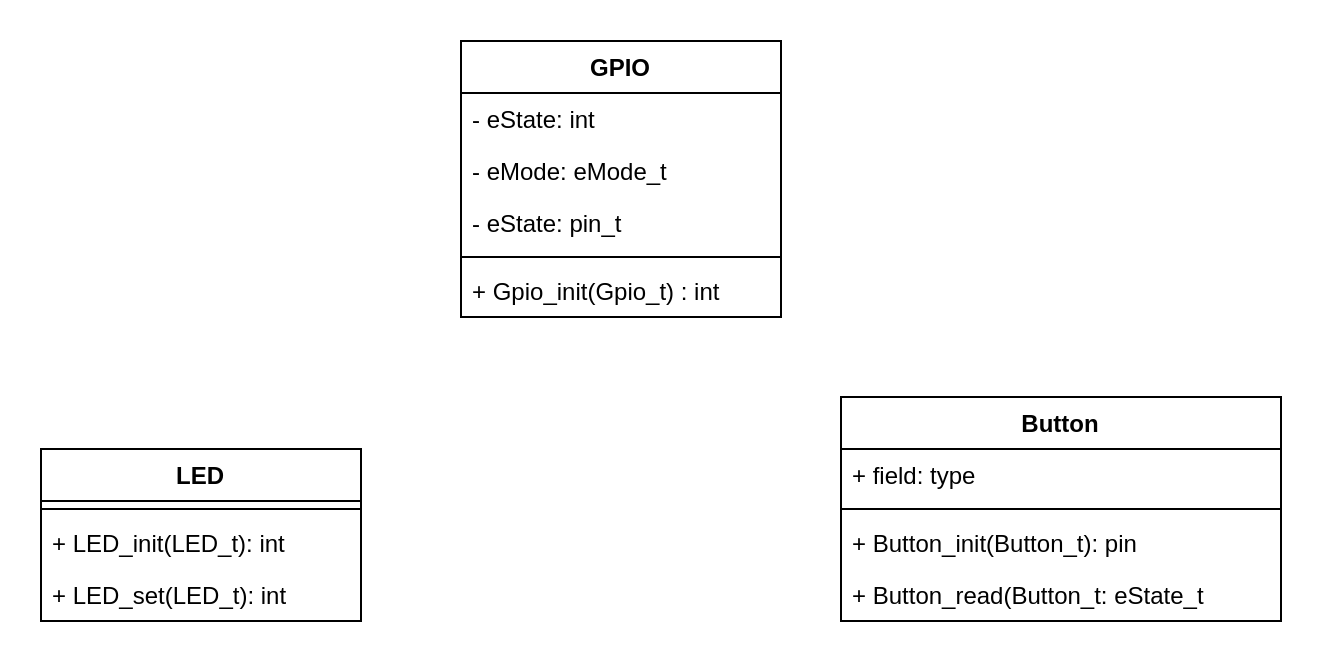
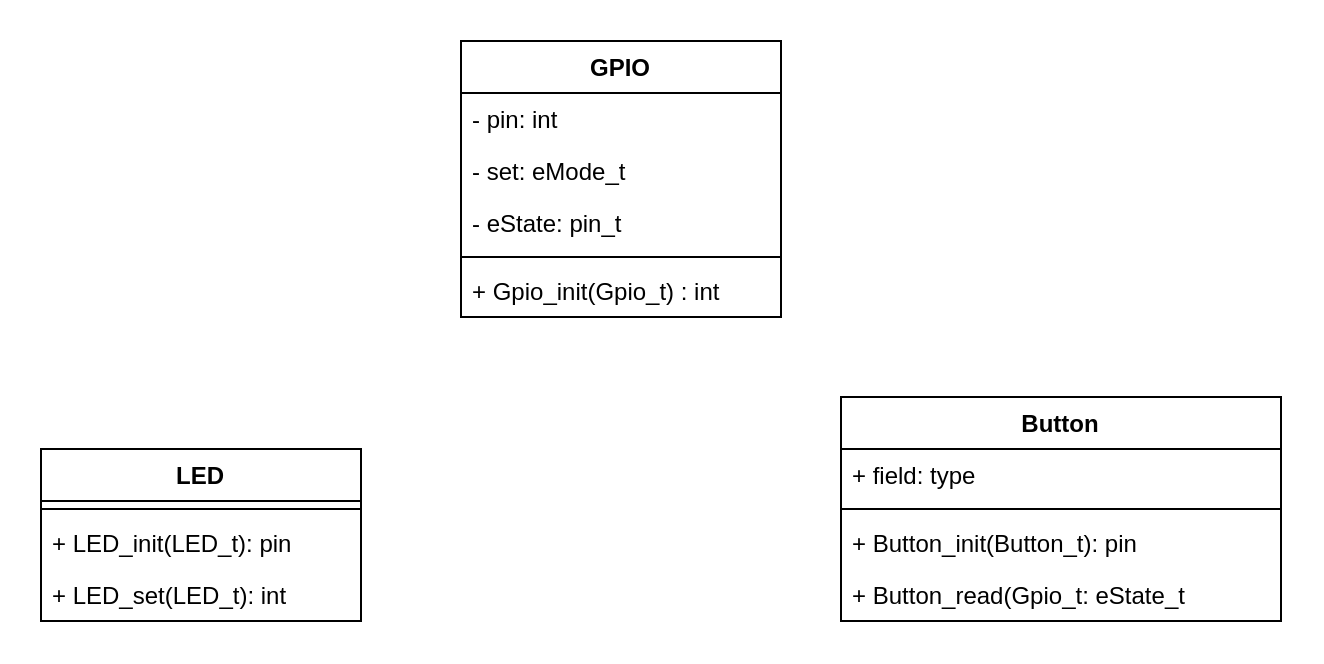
  <mxCell id="0" />
  <mxCell id="1" parent="0" />
  <mxCell id="2" value="GPIO" style="swimlane;fontStyle=1;align=center;verticalAlign=top;childLayout=stackLayout;horizontal=1;startSize=26;horizontalStack=0;resizeParent=1;resizeParentMax=0;resizeLast=0;collapsible=1;marginBottom=0;" vertex="1" parent="1"><mxGeometry x="230" y="20" width="160" height="138" as="geometry" /></mxCell>
- <mxCell id="3" value="- eState: int" style="text;strokeColor=none;fillColor=none;align=left;verticalAlign=top;spacingLeft=4;spacingRight=4;overflow=hidden;rotatable=0;points=[[0,0.5],[1,0.5]];portConstraint=eastwest;" vertex="1" parent="2"><mxGeometry y="26" width="160" height="26" as="geometry" /></mxCell>
- <mxCell id="4" value="- eMode: eMode_t" style="text;strokeColor=none;fillColor=none;align=left;verticalAlign=top;spacingLeft=4;spacingRight=4;overflow=hidden;rotatable=0;points=[[0,0.5],[1,0.5]];portConstraint=eastwest;" vertex="1" parent="2"><mxGeometry y="52" width="160" height="26" as="geometry" /></mxCell>
+ <mxCell id="3" value="- pin: int" style="text;strokeColor=none;fillColor=none;align=left;verticalAlign=top;spacingLeft=4;spacingRight=4;overflow=hidden;rotatable=0;points=[[0,0.5],[1,0.5]];portConstraint=eastwest;" vertex="1" parent="2"><mxGeometry y="26" width="160" height="26" as="geometry" /></mxCell>
+ <mxCell id="4" value="- set: eMode_t" style="text;strokeColor=none;fillColor=none;align=left;verticalAlign=top;spacingLeft=4;spacingRight=4;overflow=hidden;rotatable=0;points=[[0,0.5],[1,0.5]];portConstraint=eastwest;" vertex="1" parent="2"><mxGeometry y="52" width="160" height="26" as="geometry" /></mxCell>
  <mxCell id="5" value="- eState: pin_t" style="text;strokeColor=none;fillColor=none;align=left;verticalAlign=top;spacingLeft=4;spacingRight=4;overflow=hidden;rotatable=0;points=[[0,0.5],[1,0.5]];portConstraint=eastwest;" vertex="1" parent="2"><mxGeometry y="78" width="160" height="26" as="geometry" /></mxCell>
  <mxCell id="6" value="" style="line;strokeWidth=1;fillColor=none;align=left;verticalAlign=middle;spacingTop=-1;spacingLeft=3;spacingRight=3;rotatable=0;labelPosition=right;points=[];portConstraint=eastwest;" vertex="1" parent="2"><mxGeometry y="104" width="160" height="8" as="geometry" /></mxCell>
  <mxCell id="7" value="+ Gpio_init(Gpio_t) : int" style="text;strokeColor=none;fillColor=none;align=left;verticalAlign=top;spacingLeft=4;spacingRight=4;overflow=hidden;rotatable=0;points=[[0,0.5],[1,0.5]];portConstraint=eastwest;" vertex="1" parent="2"><mxGeometry y="112" width="160" height="26" as="geometry" /></mxCell>
  <mxCell id="8" value="LED" style="swimlane;fontStyle=1;align=center;verticalAlign=top;childLayout=stackLayout;horizontal=1;startSize=26;horizontalStack=0;resizeParent=1;resizeParentMax=0;resizeLast=0;collapsible=1;marginBottom=0;" vertex="1" parent="1"><mxGeometry x="20" y="224" width="160" height="86" as="geometry" /></mxCell>
  <mxCell id="9" value="" style="line;strokeWidth=1;fillColor=none;align=left;verticalAlign=middle;spacingTop=-1;spacingLeft=3;spacingRight=3;rotatable=0;labelPosition=right;points=[];portConstraint=eastwest;" vertex="1" parent="8"><mxGeometry y="26" width="160" height="8" as="geometry" /></mxCell>
- <mxCell id="10" value="+ LED_init(LED_t): int" style="text;strokeColor=none;fillColor=none;align=left;verticalAlign=top;spacingLeft=4;spacingRight=4;overflow=hidden;rotatable=0;points=[[0,0.5],[1,0.5]];portConstraint=eastwest;" vertex="1" parent="8"><mxGeometry y="34" width="160" height="26" as="geometry" /></mxCell>
+ <mxCell id="10" value="+ LED_init(LED_t): pin" style="text;strokeColor=none;fillColor=none;align=left;verticalAlign=top;spacingLeft=4;spacingRight=4;overflow=hidden;rotatable=0;points=[[0,0.5],[1,0.5]];portConstraint=eastwest;" vertex="1" parent="8"><mxGeometry y="34" width="160" height="26" as="geometry" /></mxCell>
  <mxCell id="11" value="+ LED_set(LED_t): int" style="text;strokeColor=none;fillColor=none;align=left;verticalAlign=top;spacingLeft=4;spacingRight=4;overflow=hidden;rotatable=0;points=[[0,0.5],[1,0.5]];portConstraint=eastwest;" vertex="1" parent="8"><mxGeometry y="60" width="160" height="26" as="geometry" /></mxCell>
  <mxCell id="12" value="Button" style="swimlane;fontStyle=1;align=center;verticalAlign=top;childLayout=stackLayout;horizontal=1;startSize=26;horizontalStack=0;resizeParent=1;resizeParentMax=0;resizeLast=0;collapsible=1;marginBottom=0;" vertex="1" parent="1"><mxGeometry x="420" y="198" width="220" height="112" as="geometry" /></mxCell>
  <mxCell id="13" value="+ field: type" style="text;strokeColor=none;fillColor=none;align=left;verticalAlign=top;spacingLeft=4;spacingRight=4;overflow=hidden;rotatable=0;points=[[0,0.5],[1,0.5]];portConstraint=eastwest;" vertex="1" parent="12"><mxGeometry y="26" width="220" height="26" as="geometry" /></mxCell>
  <mxCell id="14" value="" style="line;strokeWidth=1;fillColor=none;align=left;verticalAlign=middle;spacingTop=-1;spacingLeft=3;spacingRight=3;rotatable=0;labelPosition=right;points=[];portConstraint=eastwest;" vertex="1" parent="12"><mxGeometry y="52" width="220" height="8" as="geometry" /></mxCell>
  <mxCell id="15" value="+ Button_init(Button_t): pin" style="text;strokeColor=none;fillColor=none;align=left;verticalAlign=top;spacingLeft=4;spacingRight=4;overflow=hidden;rotatable=0;points=[[0,0.5],[1,0.5]];portConstraint=eastwest;" vertex="1" parent="12"><mxGeometry y="60" width="220" height="26" as="geometry" /></mxCell>
- <mxCell id="16" value="+ Button_read(Button_t: eState_t" style="text;strokeColor=none;fillColor=none;align=left;verticalAlign=top;spacingLeft=4;spacingRight=4;overflow=hidden;rotatable=0;points=[[0,0.5],[1,0.5]];portConstraint=eastwest;" vertex="1" parent="12"><mxGeometry y="86" width="220" height="26" as="geometry" /></mxCell>
+ <mxCell id="16" value="+ Button_read(Gpio_t: eState_t" style="text;strokeColor=none;fillColor=none;align=left;verticalAlign=top;spacingLeft=4;spacingRight=4;overflow=hidden;rotatable=0;points=[[0,0.5],[1,0.5]];portConstraint=eastwest;" vertex="1" parent="12"><mxGeometry y="86" width="220" height="26" as="geometry" /></mxCell>
